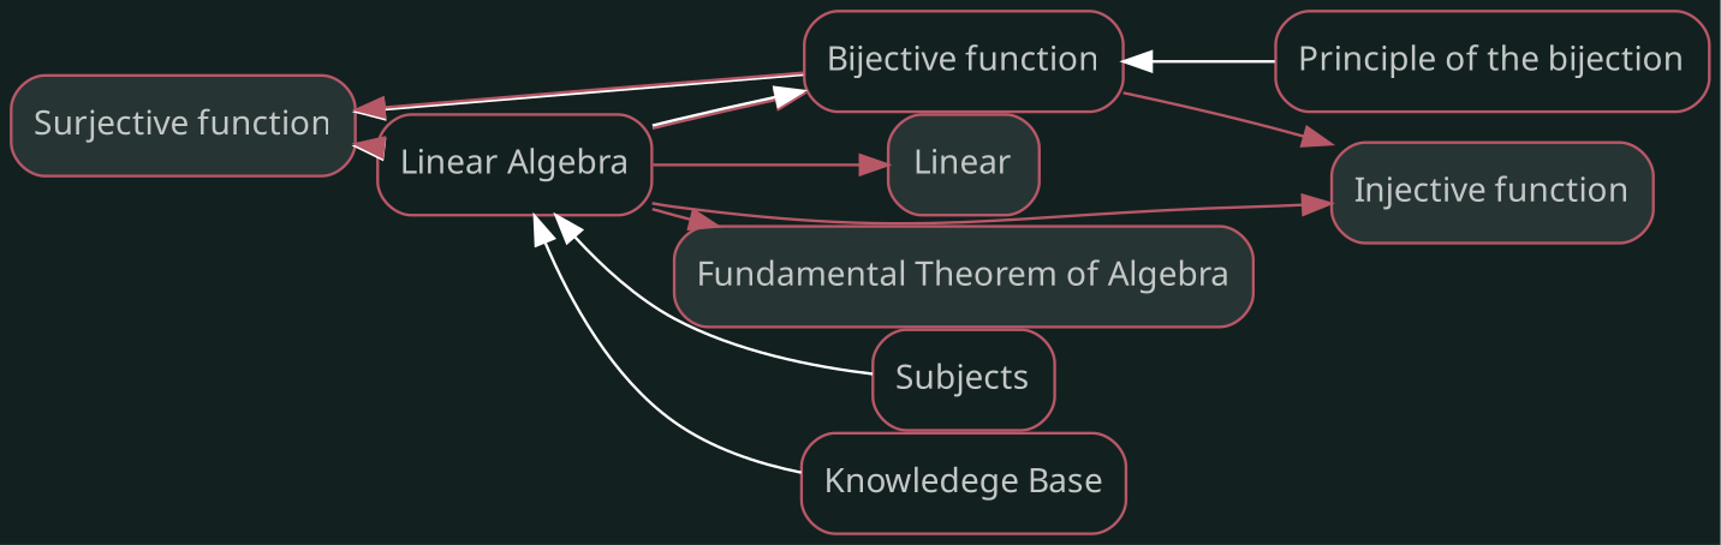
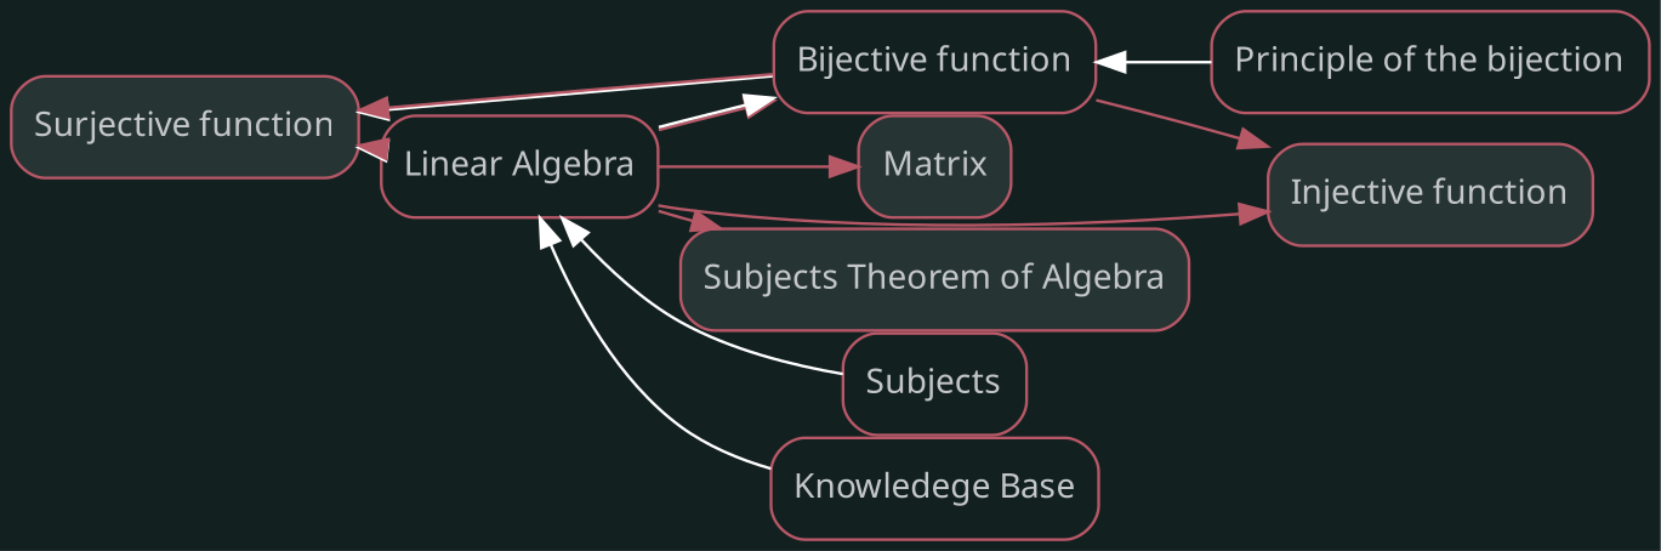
  digraph {
    bgcolor="#132020"
    nodesep=0
    rankdir=LR
    ranksep=0
    node [color="#b75867" fillcolor="#FFFFFF" fontcolor="#c4c7c7" fontname=sans fontsize="12px" labelfontname=sans shape=rectangle style=rounded]
    edge [color="#b75867"]
    n1 [fillcolor="#273434" label="Surjective function" style="rounded,filled"]
    n2 [label="Linear Algebra"]
    n3 [label="Bijective function"]
-   n4 [fillcolor="#273434" label=Linear style="rounded,filled"]
+   n4 [fillcolor="#273434" label=Matrix style="rounded,filled"]
    n5 [fillcolor="#273434" label="Injective function" style="rounded,filled"]
-   n6 [fillcolor="#273434" label="Fundamental Theorem of Algebra" style="rounded,filled"]
+   n6 [fillcolor="#273434" label="Subjects Theorem of Algebra" style="rounded,filled"]
    n7 [label=Subjects]
    n8 [label="Knowledege Base"]
    n9 [label="Principle of the bijection"]
    subgraph sub_1 {
    }
    subgraph sub_2 {
      n1
      n2
      n3
    }
    subgraph sub_3 {
      n1
      n2
      n3
      n4
      n5
      n6
    }
    subgraph sub_4 {
      n2
      n7
      n8
    }
    subgraph sub_5 {
      n1
      n3
      n5
    }
    subgraph sub_6 {
      n2
      n3
      n9
    }
    n1 -> n2 [color="#FFFFFF" dir=back]
    n1 -> n3 [color="#FFFFFF" dir=back]
    n2 -> n1
    n2 -> n3
    n2 -> n4
    n2 -> n5
    n2 -> n6
    n2 -> n7 [color="#FFFFFF" dir=back]
    n2 -> n8 [color="#FFFFFF" dir=back]
    n3 -> n1
    n3 -> n2 [color="#FFFFFF" dir=back]
    n3 -> n5
    n3 -> n9 [color="#FFFFFF" dir=back]
  }
